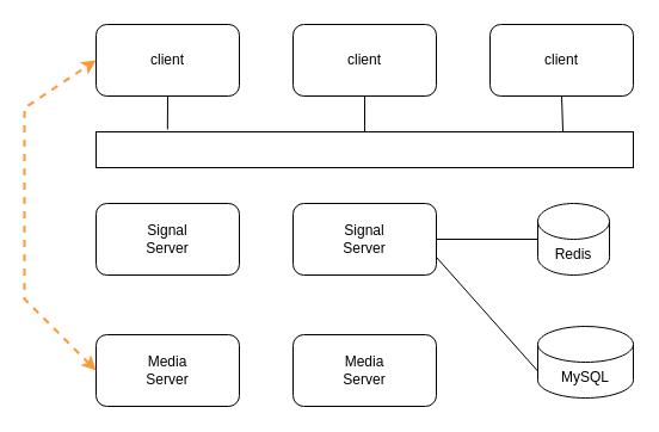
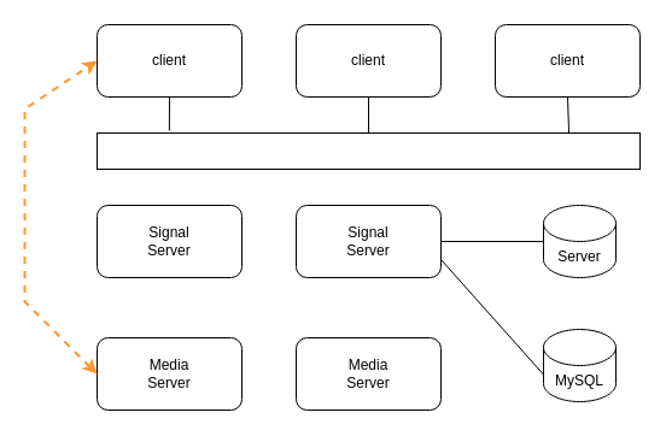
  <mxCell id="0" />
  <mxCell id="1" parent="0" />
  <mxCell id="2" value="client" style="rounded=1;whiteSpace=wrap;html=1;" vertex="1" parent="1"><mxGeometry x="80" y="20" width="120" height="60" as="geometry" /></mxCell>
  <mxCell id="3" value="Signal&lt;div&gt;Server&lt;/div&gt;" style="rounded=1;whiteSpace=wrap;html=1;" vertex="1" parent="1"><mxGeometry x="80" y="170" width="120" height="60" as="geometry" /></mxCell>
  <mxCell id="4" value="Media&lt;div&gt;Server&lt;/div&gt;" style="rounded=1;whiteSpace=wrap;html=1;" vertex="1" parent="1"><mxGeometry x="80" y="280" width="120" height="60" as="geometry" /></mxCell>
  <mxCell id="5" value="client" style="rounded=1;whiteSpace=wrap;html=1;" vertex="1" parent="1"><mxGeometry x="245" y="20" width="120" height="60" as="geometry" /></mxCell>
  <mxCell id="6" value="client" style="rounded=1;whiteSpace=wrap;html=1;" vertex="1" parent="1"><mxGeometry x="410" y="20" width="120" height="60" as="geometry" /></mxCell>
  <mxCell id="7" value="" style="rounded=0;whiteSpace=wrap;html=1;" vertex="1" parent="1"><mxGeometry x="80" y="110" width="450" height="30" as="geometry" /></mxCell>
  <mxCell id="8" value="Signal&lt;div&gt;Server&lt;/div&gt;" style="rounded=1;whiteSpace=wrap;html=1;" vertex="1" parent="1"><mxGeometry x="245" y="170" width="120" height="60" as="geometry" /></mxCell>
  <mxCell id="9" value="Media&lt;div&gt;Server&lt;/div&gt;" style="rounded=1;whiteSpace=wrap;html=1;" vertex="1" parent="1"><mxGeometry x="245" y="280" width="120" height="60" as="geometry" /></mxCell>
  <mxCell id="10" value="" style="endArrow=none;html=1;rounded=0;entryX=0.5;entryY=1;entryDx=0;entryDy=0;exitX=0.133;exitY=-0.067;exitDx=0;exitDy=0;exitPerimeter=0;" edge="1" parent="1" source="7" target="2"><mxGeometry width="50" height="50" relative="1" as="geometry"><mxPoint x="310" y="230" as="sourcePoint" /><mxPoint x="360" y="180" as="targetPoint" /></mxGeometry></mxCell>
  <mxCell id="11" value="" style="endArrow=none;html=1;rounded=0;exitX=0.5;exitY=0;exitDx=0;exitDy=0;" edge="1" parent="1" source="7" target="5"><mxGeometry width="50" height="50" relative="1" as="geometry"><mxPoint x="310" y="230" as="sourcePoint" /><mxPoint x="360" y="180" as="targetPoint" /></mxGeometry></mxCell>
  <mxCell id="12" value="" style="endArrow=none;html=1;rounded=0;exitX=0.869;exitY=0;exitDx=0;exitDy=0;entryX=0.5;entryY=1;entryDx=0;entryDy=0;exitPerimeter=0;" edge="1" parent="1" source="7" target="6"><mxGeometry width="50" height="50" relative="1" as="geometry"><mxPoint x="315" y="120" as="sourcePoint" /><mxPoint x="315" y="90" as="targetPoint" /></mxGeometry></mxCell>
- <mxCell id="13" value="MySQL" style="shape=cylinder3;whiteSpace=wrap;html=1;boundedLbl=1;backgroundOutline=1;size=15;" vertex="1" parent="1"><mxGeometry x="450" y="273" width="80" height="60" as="geometry" /></mxCell>
- <mxCell id="14" value="Redis" style="shape=cylinder3;whiteSpace=wrap;html=1;boundedLbl=1;backgroundOutline=1;size=15;" vertex="1" parent="1"><mxGeometry x="450" y="170" width="60" height="60" as="geometry" /></mxCell>
+ <mxCell id="13" value="MySQL" style="shape=cylinder3;whiteSpace=wrap;html=1;boundedLbl=1;backgroundOutline=1;size=15;" vertex="1" parent="1"><mxGeometry x="450" y="273" width="60" height="60" as="geometry" /></mxCell>
+ <mxCell id="14" value="Server" style="shape=cylinder3;whiteSpace=wrap;html=1;boundedLbl=1;backgroundOutline=1;size=15;" vertex="1" parent="1"><mxGeometry x="450" y="170" width="60" height="60" as="geometry" /></mxCell>
  <mxCell id="15" value="" style="endArrow=classic;startArrow=classic;html=1;rounded=0;entryX=0;entryY=0.5;entryDx=0;entryDy=0;exitX=0;exitY=0.5;exitDx=0;exitDy=0;strokeColor=#FF9933;dashed=1;strokeWidth=2;" edge="1" parent="1" source="4" target="2"><mxGeometry width="50" height="50" relative="1" as="geometry"><mxPoint x="310" y="230" as="sourcePoint" /><mxPoint x="360" y="180" as="targetPoint" /><Array as="points"><mxPoint x="20" y="250" /><mxPoint x="20" y="180" /><mxPoint x="20" y="90" /></Array></mxGeometry></mxCell>
  <mxCell id="16" value="" style="endArrow=none;html=1;rounded=0;entryX=0;entryY=0.5;entryDx=0;entryDy=0;entryPerimeter=0;exitX=1;exitY=0.5;exitDx=0;exitDy=0;" edge="1" parent="1" source="8" target="14"><mxGeometry width="50" height="50" relative="1" as="geometry"><mxPoint x="370" y="200" as="sourcePoint" /><mxPoint x="360" y="180" as="targetPoint" /></mxGeometry></mxCell>
  <mxCell id="17" value="" style="endArrow=none;html=1;rounded=0;entryX=0;entryY=0;entryDx=0;entryDy=37.5;entryPerimeter=0;exitX=1;exitY=0.75;exitDx=0;exitDy=0;" edge="1" parent="1" source="8" target="13"><mxGeometry width="50" height="50" relative="1" as="geometry"><mxPoint x="370" y="310" as="sourcePoint" /><mxPoint x="360" y="180" as="targetPoint" /></mxGeometry></mxCell>
